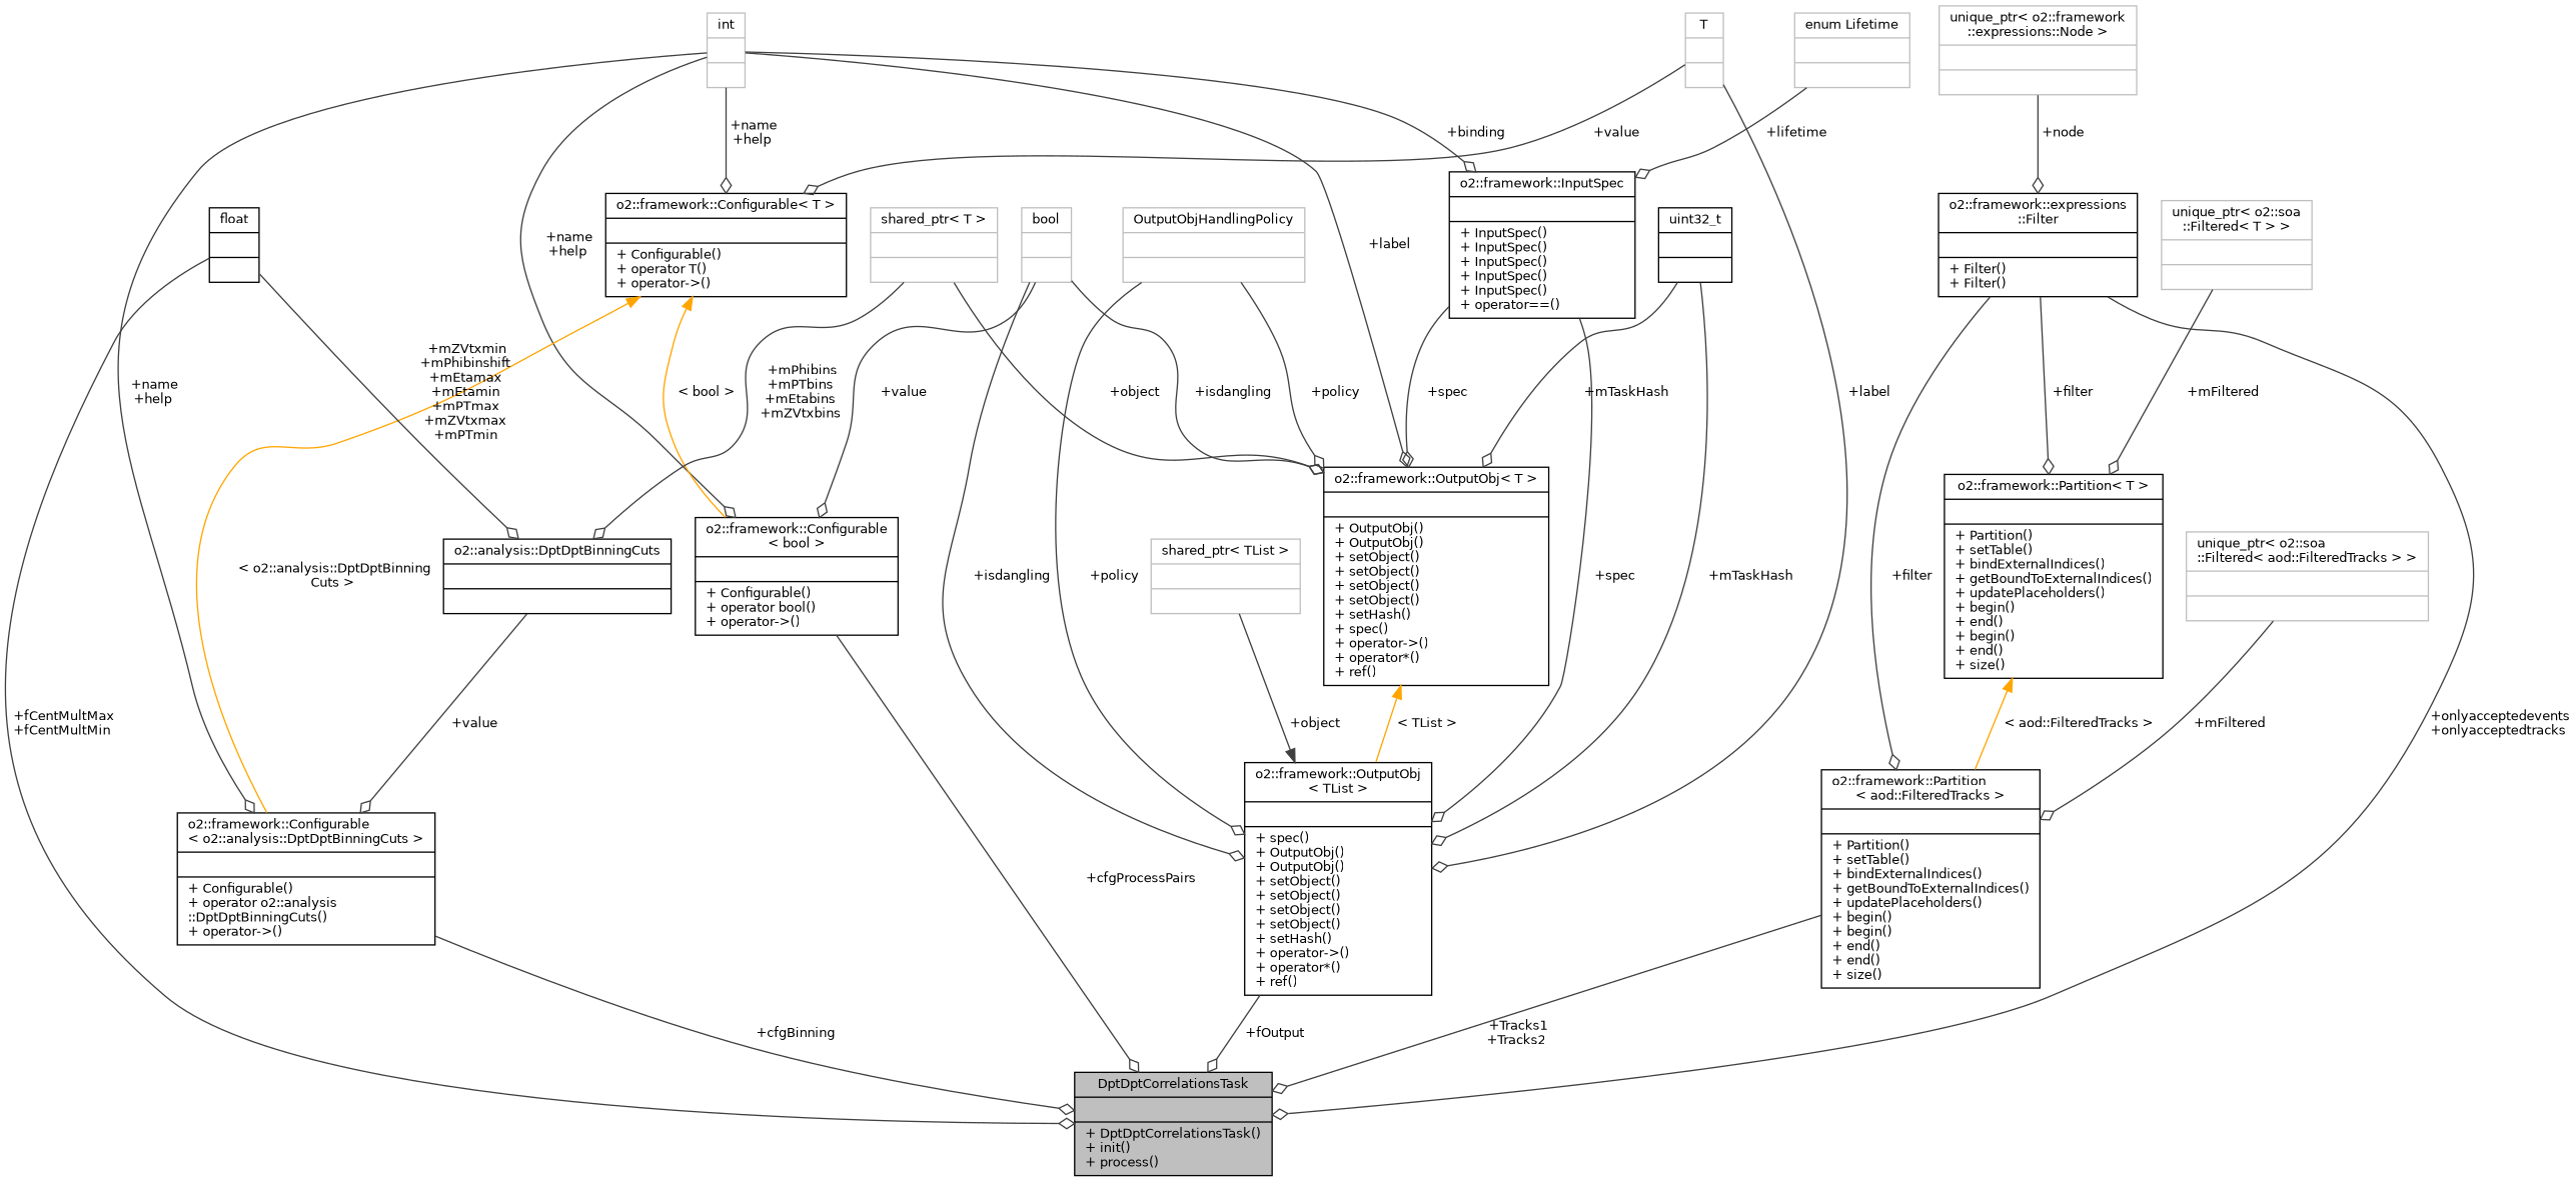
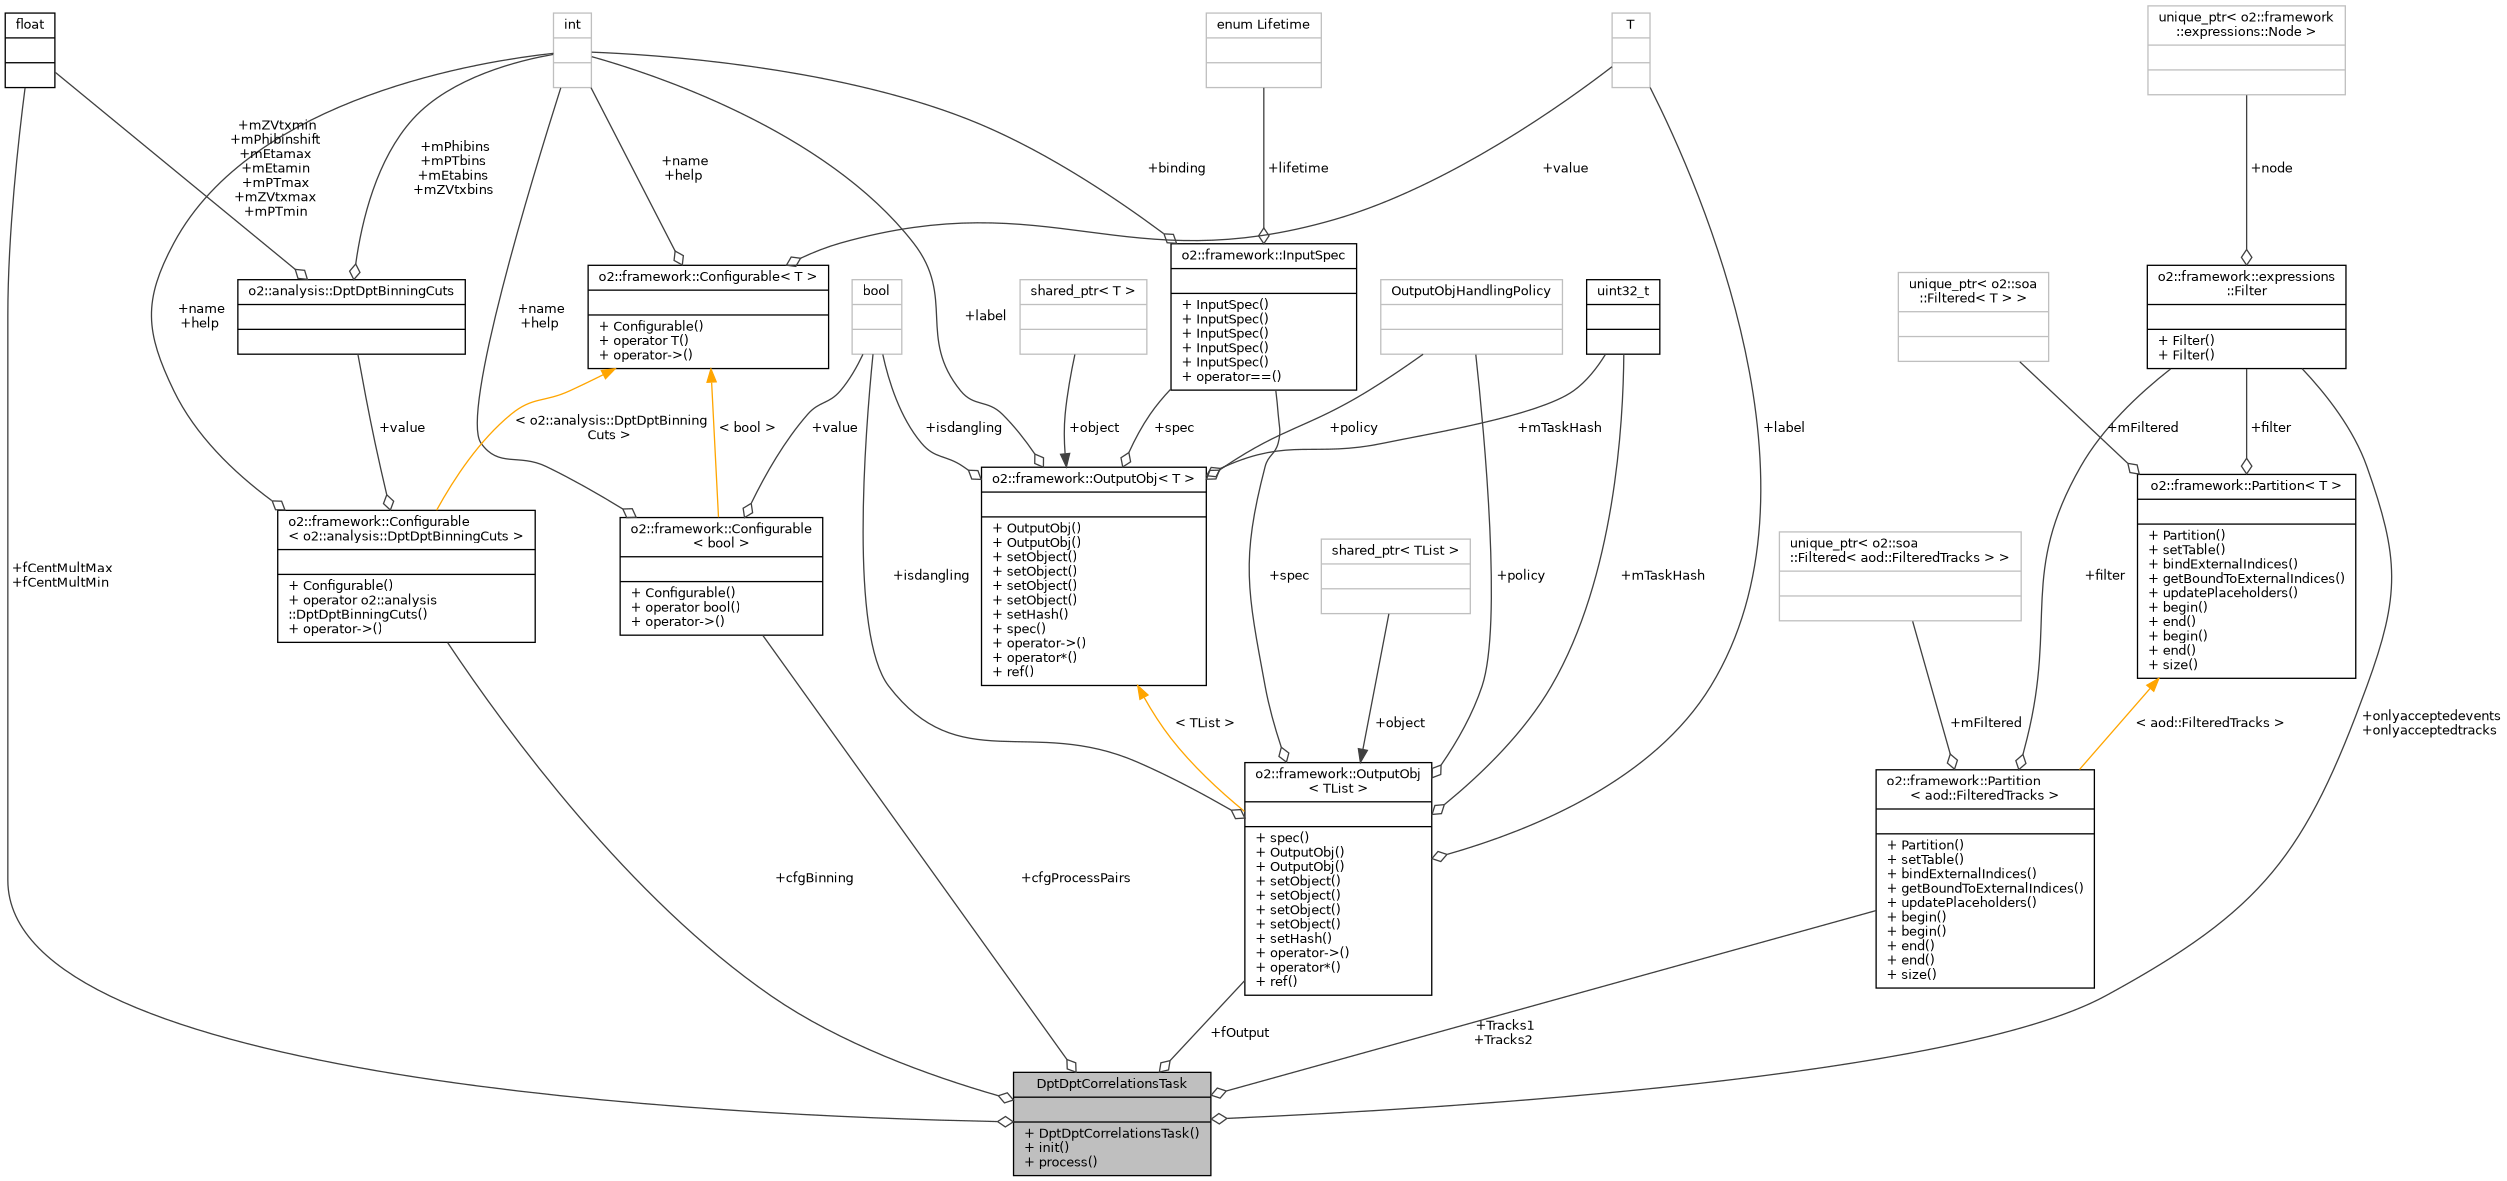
  digraph {
    node [color=black fontname=Helvetica fontsize=10 shape=record]
    edge [arrowhead=odiamond color=grey25 fontname=Helvetica fontsize=10 labelfontname=Helvetica labelfontsize=10 style=solid]
    n1 [fillcolor=grey75 fontcolor=black height=0.2 label="{DptDptCorrelationsTask\n||+ DptDptCorrelationsTask()\l+ init()\l+ process()\l}" style=filled width=0.4]
    n2 [height=0.2 label="{o2::framework::Configurable\l\< bool \>\n||+ Configurable()\l+ operator bool()\l+ operator-\>()\l}" width=0.4]
    n3 [color=grey75 height=0.2 label="{int\n||}" width=0.4]
    n4 [height=0.2 label="{o2::framework::Configurable\< T \>\n||+ Configurable()\l+ operator T()\l+ operator-\>()\l}" width=0.4]
    n5 [height=0.2 label="{o2::framework::Configurable\l\< o2::analysis::DptDptBinningCuts \>\n||+ Configurable()\l+ operator o2::analysis\l::DptDptBinningCuts()\l+ operator-\>()\l}" width=0.4]
    n6 [height=0.2 label="{o2::analysis::DptDptBinningCuts\n||}" width=0.4]
    n7 [height=0.2 label="{o2::framework::InputSpec\n||+ InputSpec()\l+ InputSpec()\l+ InputSpec()\l+ InputSpec()\l+ InputSpec()\l+ operator==()\l}" width=0.4]
    n8 [height=0.2 label="{o2::framework::OutputObj\< T \>\n||+ OutputObj()\l+ OutputObj()\l+ setObject()\l+ setObject()\l+ setObject()\l+ setObject()\l+ setHash()\l+ spec()\l+ operator-\>()\l+ operator*()\l+ ref()\l}" width=0.4]
    n9 [height=0.2 label="{o2::framework::OutputObj\l\< TList \>\n||+ spec()\l+ OutputObj()\l+ OutputObj()\l+ setObject()\l+ setObject()\l+ setObject()\l+ setObject()\l+ setHash()\l+ operator-\>()\l+ operator*()\l+ ref()\l}" width=0.4]
    n10 [color=grey75 height=0.2 label="{bool\n||}" width=0.4]
    n11 [color=grey75 height=0.2 label="{T\n||}" width=0.4]
    n12 [height=0.2 label="{float\n||}" width=0.4]
    n13 [height=0.2 label="{o2::framework::Partition\l\< aod::FilteredTracks \>\n||+ Partition()\l+ setTable()\l+ bindExternalIndices()\l+ getBoundToExternalIndices()\l+ updatePlaceholders()\l+ begin()\l+ begin()\l+ end()\l+ end()\l+ size()\l}" width=0.4]
    n14 [color=grey75 height=0.2 label="{unique_ptr\< o2::soa\l::Filtered\< aod::FilteredTracks \> \>\n||}" width=0.4]
    n15 [height=0.2 label="{o2::framework::expressions\l::Filter\n||+ Filter()\l+ Filter()\l}" width=0.4]
    n16 [height=0.2 label="{o2::framework::Partition\< T \>\n||+ Partition()\l+ setTable()\l+ bindExternalIndices()\l+ getBoundToExternalIndices()\l+ updatePlaceholders()\l+ begin()\l+ end()\l+ begin()\l+ end()\l+ size()\l}" width=0.4]
    n17 [color=grey75 height=0.2 label="{unique_ptr\< o2::framework\l::expressions::Node \>\n||}" width=0.4]
    n18 [color=grey75 height=0.2 label="{unique_ptr\< o2::soa\l::Filtered\< T \> \>\n||}" width=0.4]
    n19 [color=grey75 height=0.2 label="{shared_ptr\< TList \>\n||}" width=0.4]
    n20 [color=grey75 height=0.2 label="{OutputObjHandlingPolicy\n||}" width=0.4]
    n21 [height=0.2 label="{uint32_t\n||}" width=0.4]
    n22 [color=grey75 height=0.2 label="{enum Lifetime\n||}" width=0.4]
    n23 [color=grey75 height=0.2 label="{shared_ptr\< T \>\n||}" width=0.4]
    n2 -> n1 [label=" +cfgProcessPairs"]
    n3 -> n2 [label=" +name\n+help"]
    n3 -> n4 [label=" +name\n+help"]
    n3 -> n5 [label=" +name\n+help"]
-   n23 -> n6 [label=" +mPhibins\n+mPTbins\n+mEtabins\n+mZVtxbins"]
+   n3 -> n6 [label=" +mPhibins\n+mPTbins\n+mEtabins\n+mZVtxbins"]
    n3 -> n7 [label=" +binding"]
    n3 -> n8 [label=" +label"]
    n4 -> n2 [color=orange dir=back label=" \< bool \>" arrowhead=""]
    n4 -> n5 [color=orange dir=back label=" \< o2::analysis::DptDptBinning\lCuts \>" arrowhead=""]
    n5 -> n1 [label=" +cfgBinning"]
    n6 -> n5 [label=" +value"]
    n7 -> n8 [label=" +spec"]
    n7 -> n9 [label=" +spec"]
    n8 -> n9 [color=orange dir=back label=" \< TList \>" arrowhead=""]
    n9 -> n1 [label=" +fOutput"]
    n10 -> n2 [label=" +value"]
    n10 -> n8 [label=" +isdangling"]
    n10 -> n9 [label=" +isdangling"]
    n11 -> n4 [label=" +value"]
    n11 -> n9 [label=" +label"]
    n12 -> n1 [label=" +fCentMultMax\n+fCentMultMin"]
    n12 -> n6 [label=" +mZVtxmin\n+mPhibinshift\n+mEtamax\n+mEtamin\n+mPTmax\n+mZVtxmax\n+mPTmin"]
    n13 -> n1 [label=" +Tracks1\n+Tracks2"]
    n14 -> n13 [label=" +mFiltered"]
    n15 -> n1 [label=" +onlyacceptedevents\n+onlyacceptedtracks"]
    n15 -> n13 [label=" +filter"]
    n15 -> n16 [label=" +filter"]
    n16 -> n13 [color=orange dir=back label=" \< aod::FilteredTracks \>" arrowhead=""]
    n17 -> n15 [label=" +node"]
    n18 -> n16 [label=" +mFiltered"]
    n19 -> n9 [arrowhead=normal label=" +object"]
    n20 -> n8 [label=" +policy"]
    n20 -> n9 [label=" +policy"]
    n21 -> n8 [label=" +mTaskHash"]
    n21 -> n9 [label=" +mTaskHash"]
    n22 -> n7 [label=" +lifetime"]
-   n23 -> n8 [label=" +object"]
+   n23 -> n8 [arrowhead=normal label=" +object"]
  }
